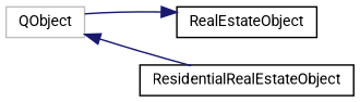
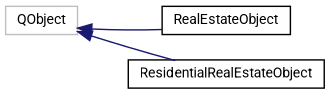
  digraph {
    fontname=Roboto
    rankdir=LR
    node [color=black fillcolor=white fontname=Roboto fontsize=10 shape=record style=filled]
    edge [color=midnightblue dir=back fontname=Roboto fontsize=10 labelfontname=Helvetica labelfontsize=10 style=solid]
    n1 [color=grey75 height=0.2 label=QObject width=0.4]
    n2 [height=0.2 label=RealEstateObject width=0.4]
    n3 [height=0.2 label=ResidentialRealEstateObject width=0.4]
-   n2 -> n1
+   n1 -> n2
    n1 -> n3
  }
